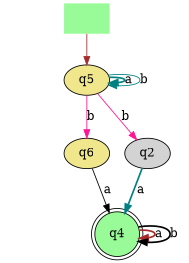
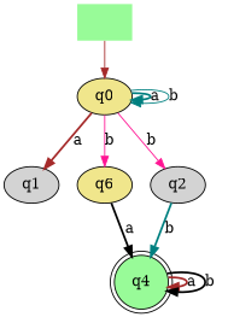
  digraph {
    node [fillcolor=palegreen style=filled]
    edge [color=brown style=bold weight=b]
    "" [shape=none]
-   q0 [fillcolor=khaki label=q5]
+   q0 [fillcolor=khaki]
+   q1 [fillcolor=lightgrey]
    n4 [fillcolor=khaki label=q6]
    q2 [fillcolor=lightgrey]
    q4 [shape=doublecircle]
    "" -> q0 [style=solid weight=""]
    q0 -> q0 [color=teal label=a weight=a]
    q0 -> q0 [color=teal label=b style=solid]
+   q0 -> q1 [label=a weight=a]
    q0 -> n4 [color=deeppink label=b style=solid]
    q0 -> q2 [color=deeppink label=b style=solid]
-   n4 -> q4 [color=black label=a style=solid weight=a]
-   q2 -> q4 [color=teal label=a]
+   n4 -> q4 [color=black label=a weight=a]
+   q2 -> q4 [color=teal label=b]
    q4 -> q4 [label=a weight=a]
    q4 -> q4 [color=black label=b]
  }
